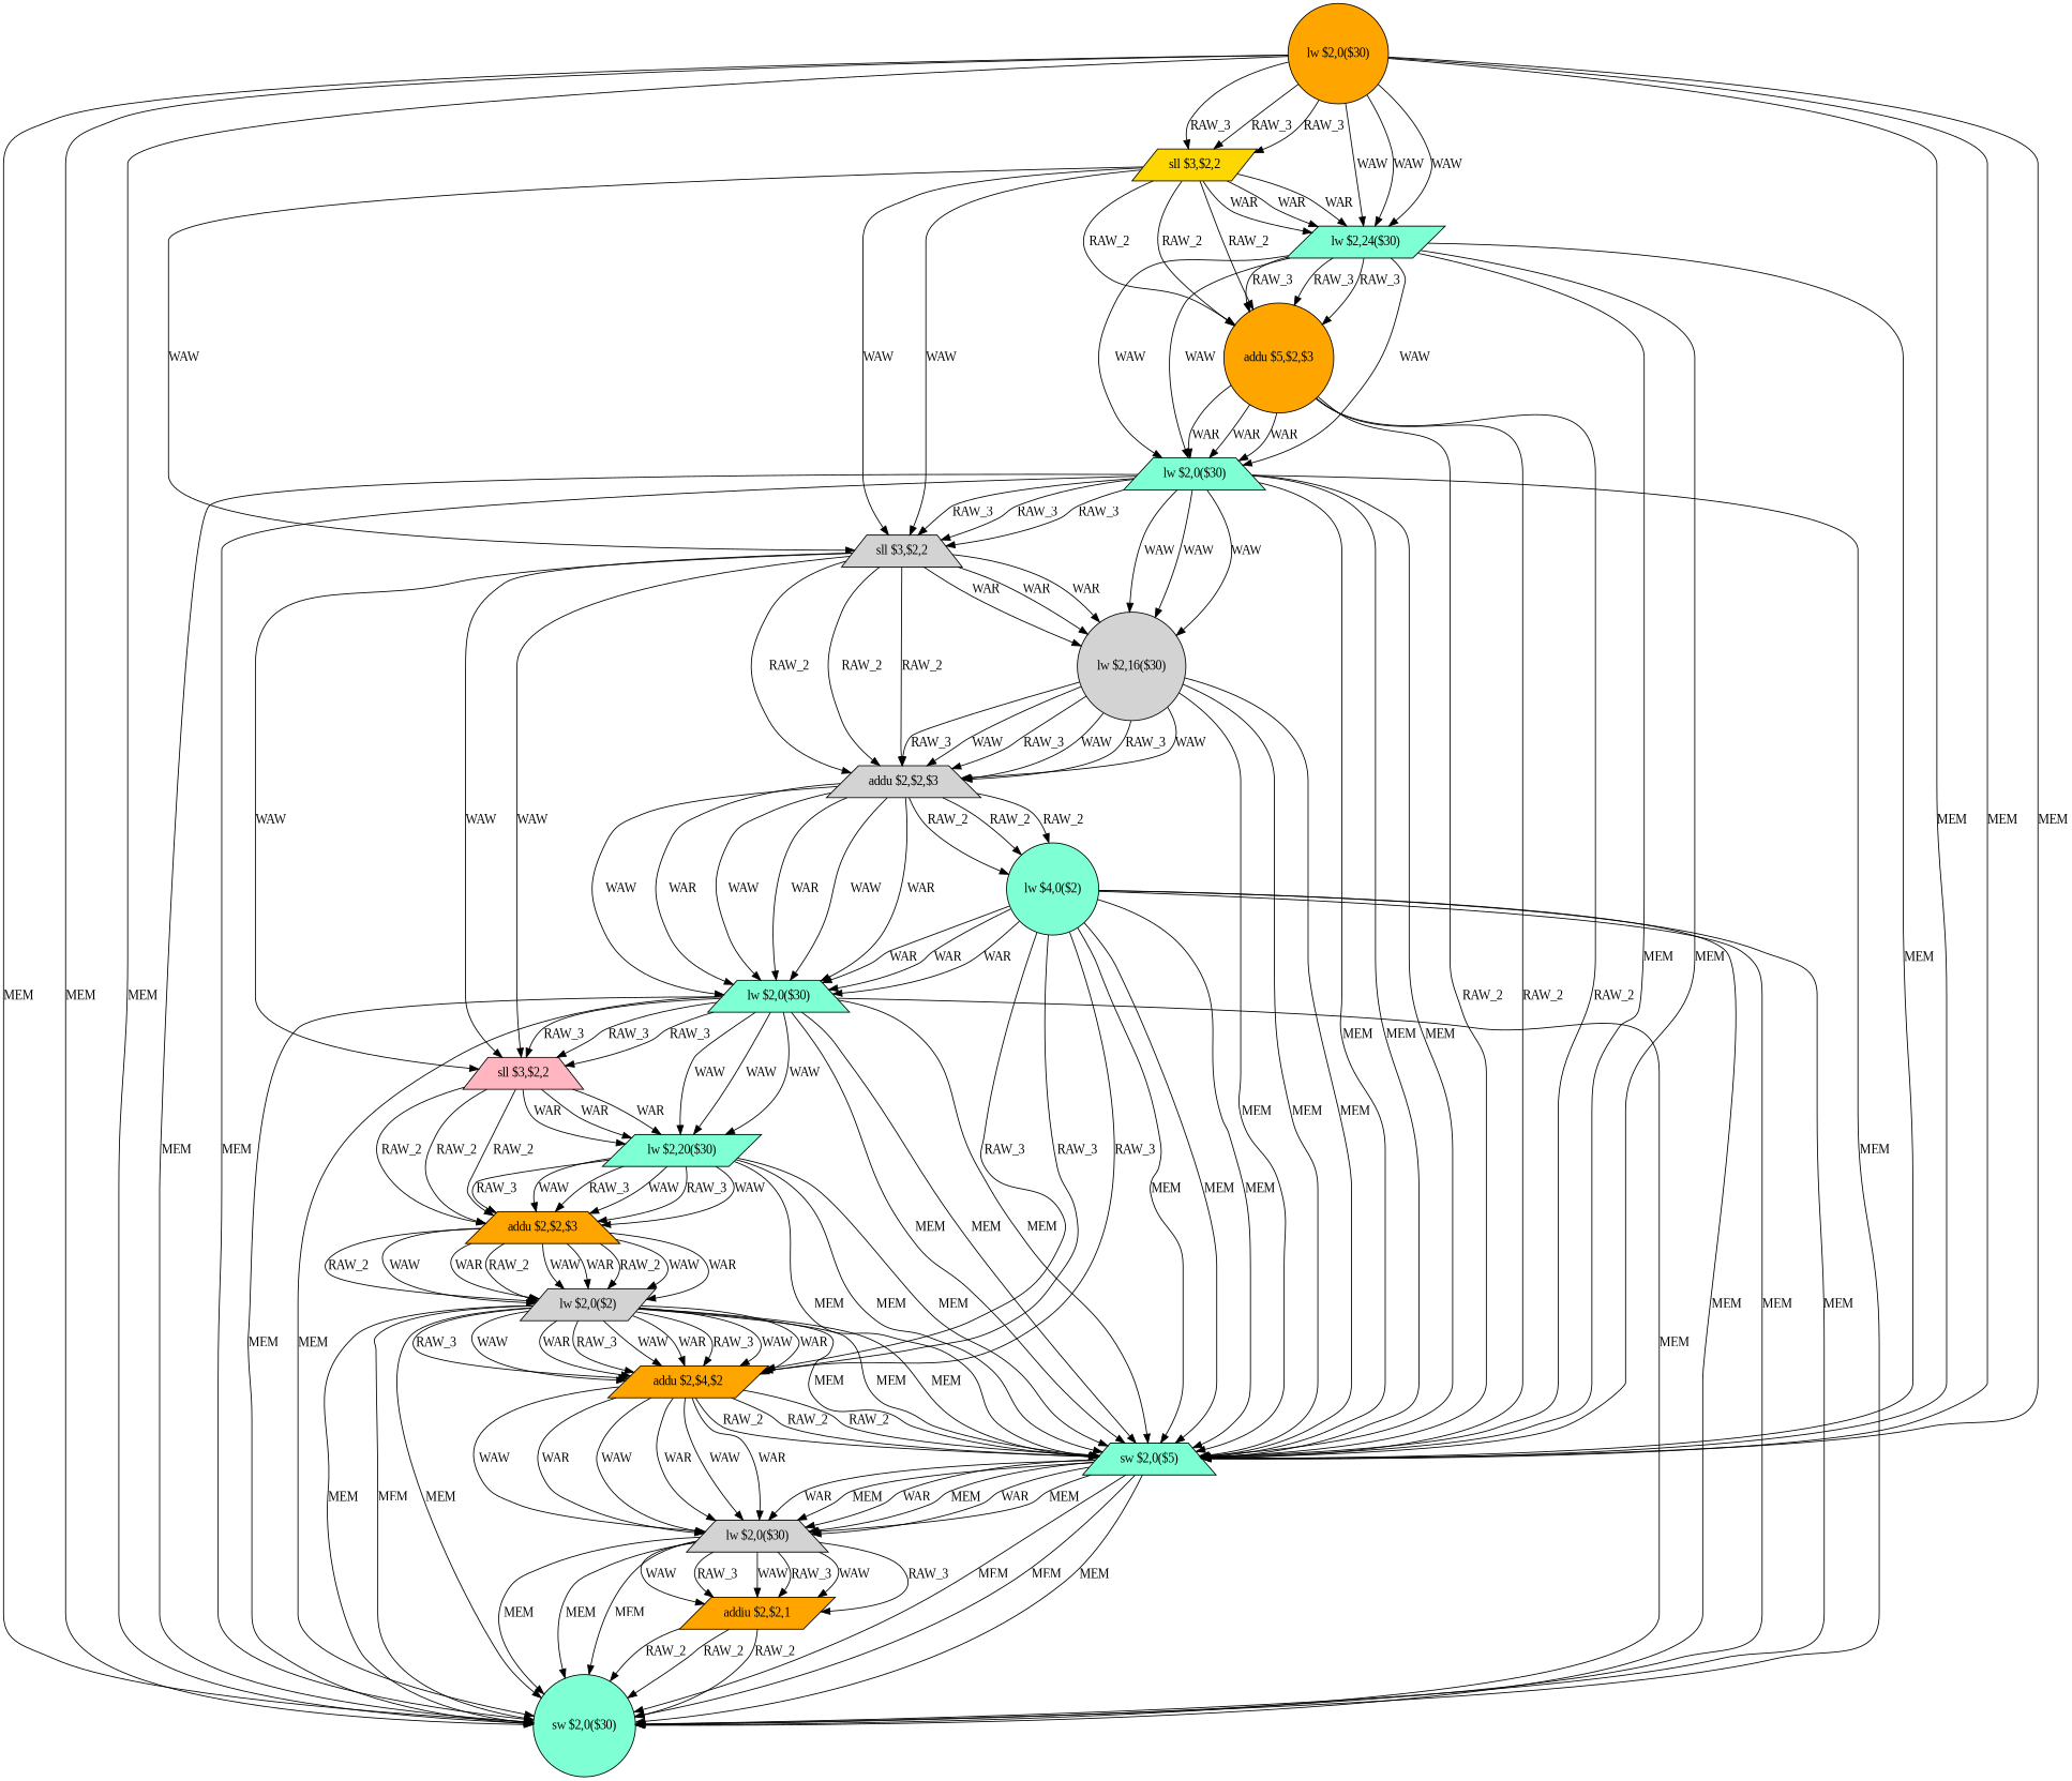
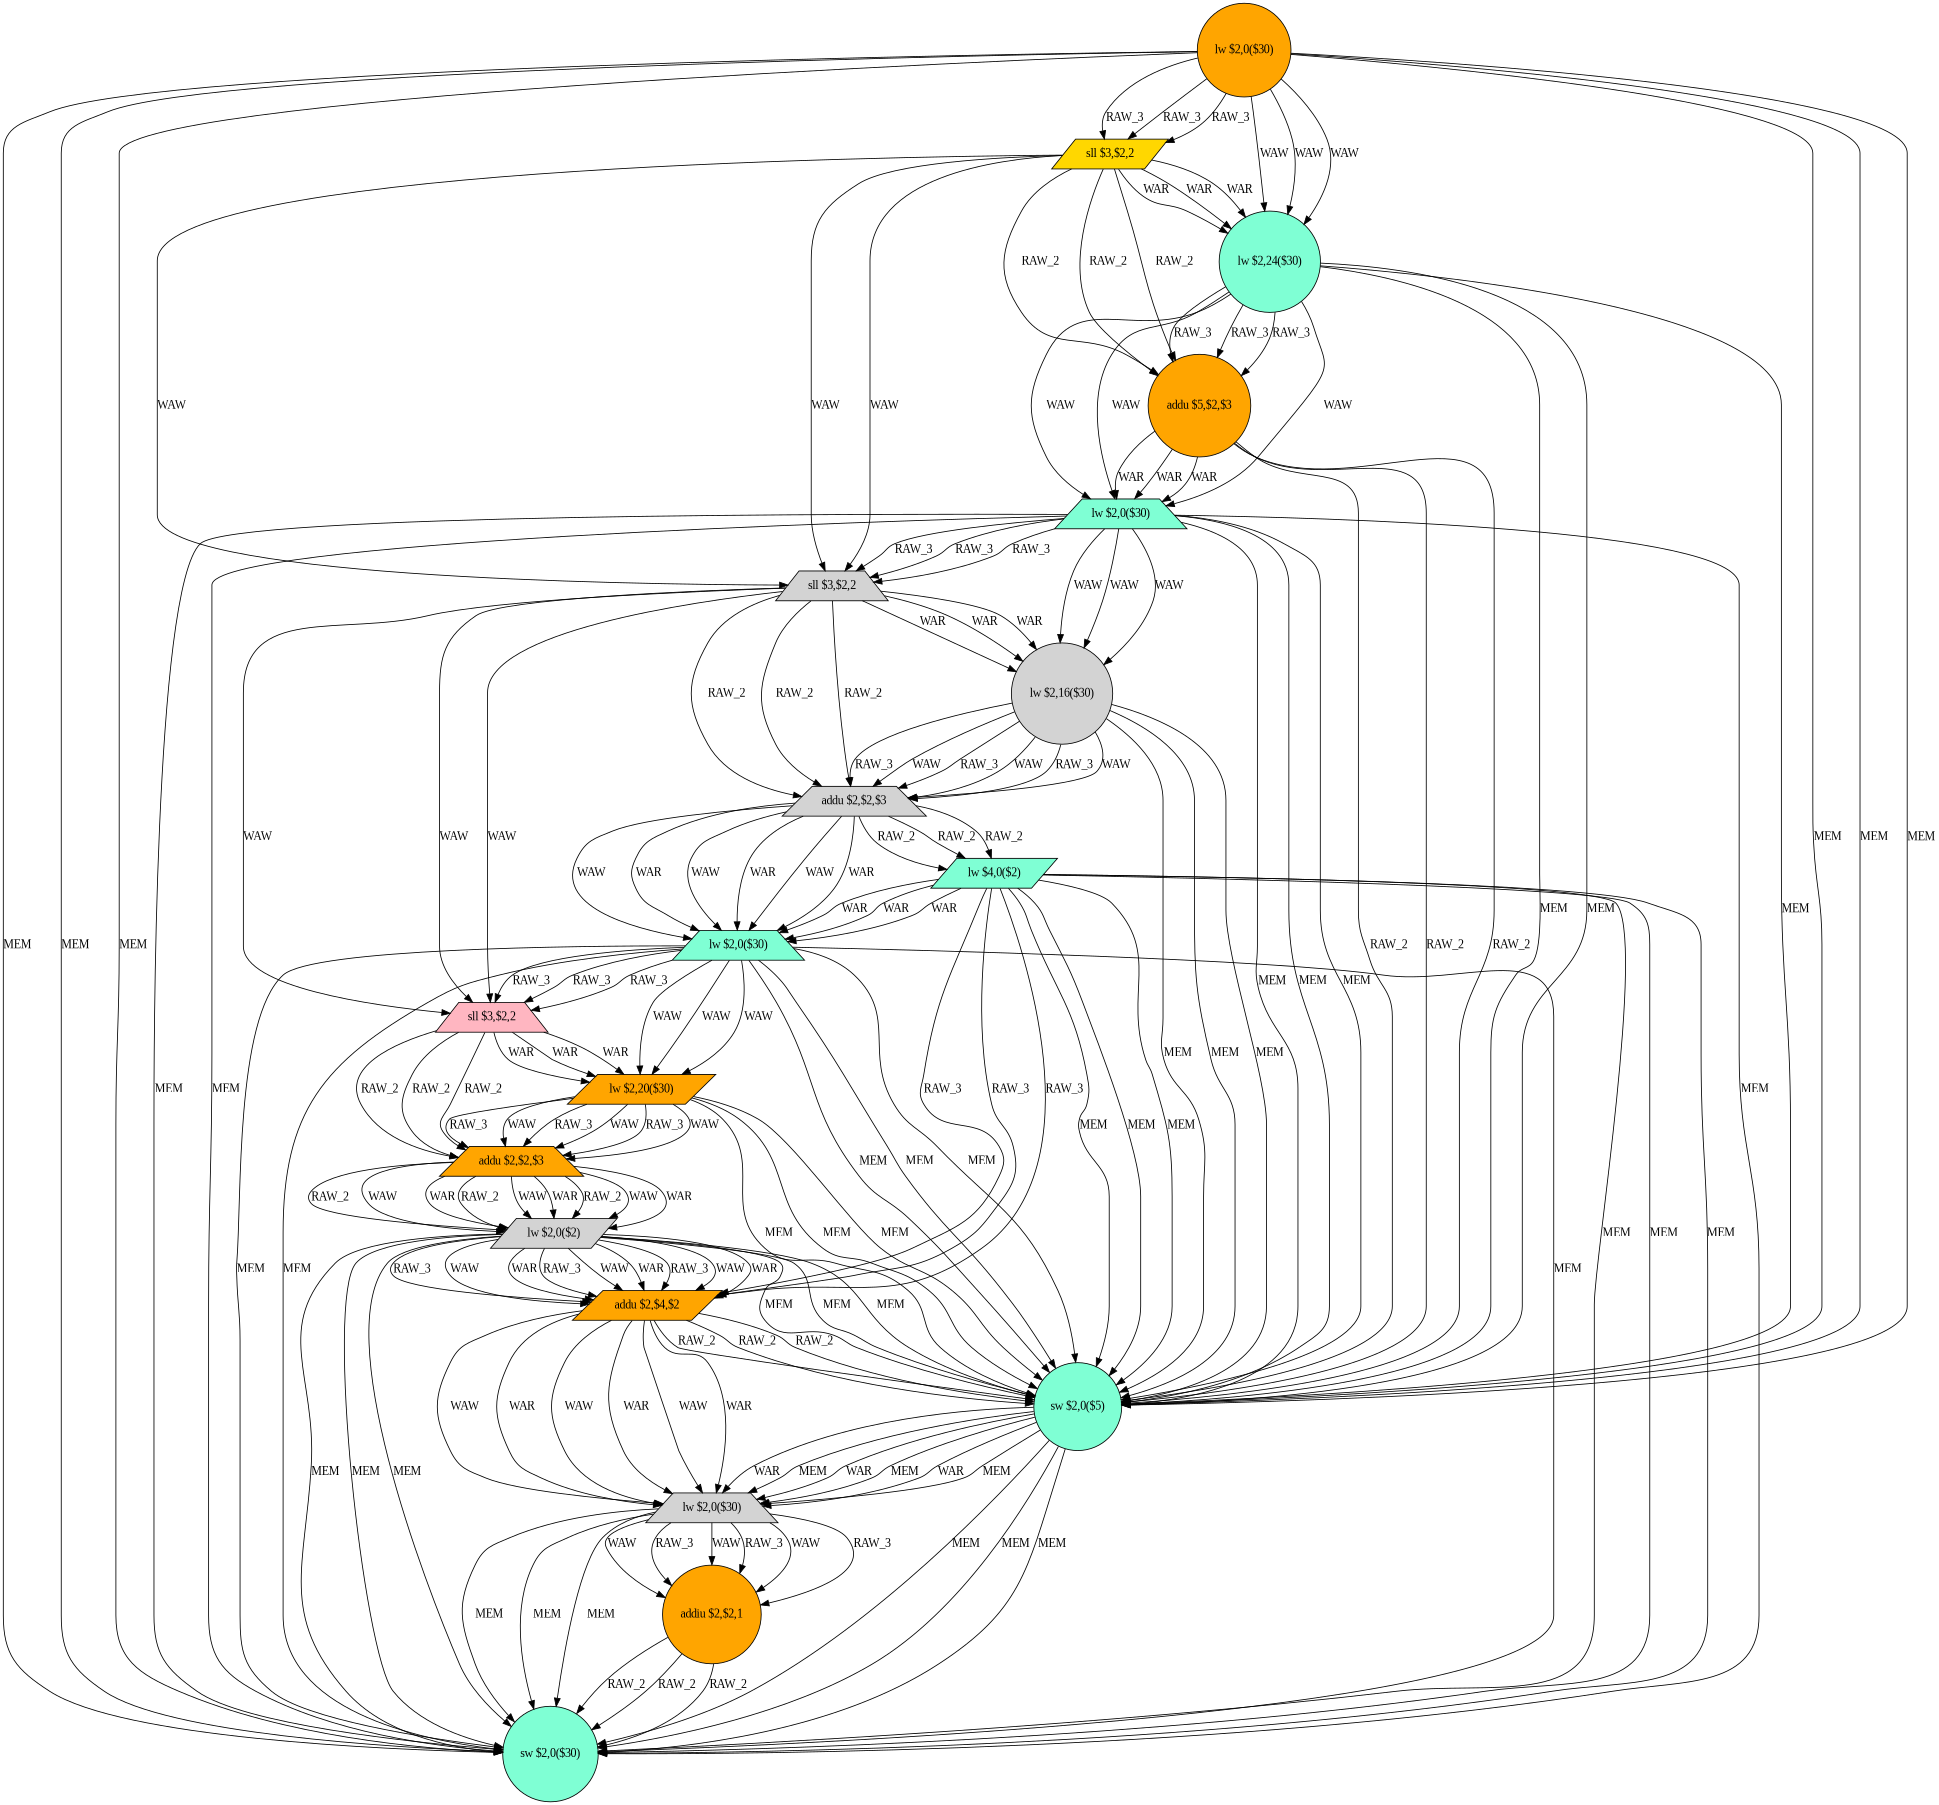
  digraph {
    fontname="Liberation Serif"
    node [fillcolor=aquamarine fontname="Liberation Serif" shape=trapezium style=filled]
    edge [fontname="Liberation Serif"]
    n1 [fillcolor=orange label="lw $2,0($30)" shape=circle]
    n2 [fillcolor=gold label="sll $3,$2,2" shape=parallelogram]
-   n3 [label="lw $2,24($30)" shape=parallelogram]
-   n4 [label="sw $2,0($5)"]
+   n3 [label="lw $2,24($30)" shape=circle]
+   n4 [label="sw $2,0($5)" shape=circle]
    n5 [label="sw $2,0($30)" shape=circle]
    n6 [fillcolor=orange label="addu $5,$2,$3" shape=circle]
    n7 [fillcolor=lightgrey label="sll $3,$2,2"]
    n8 [label="lw $2,0($30)"]
    n9 [fillcolor=lightgrey label="lw $2,0($30)"]
    n10 [fillcolor=lightgrey label="lw $2,16($30)" shape=circle]
    n11 [fillcolor=lightgrey label="addu $2,$2,$3"]
    n12 [fillcolor=lightpink label="sll $3,$2,2"]
-   n13 [fillcolor=orange label="addiu $2,$2,1" shape=parallelogram]
-   n14 [label="lw $4,0($2)" shape=circle]
+   n13 [fillcolor=orange label="addiu $2,$2,1" shape=circle]
+   n14 [label="lw $4,0($2)" shape=parallelogram]
    n15 [label="lw $2,0($30)"]
-   n16 [label="lw $2,20($30)" shape=parallelogram]
+   n16 [fillcolor=orange label="lw $2,20($30)" shape=parallelogram]
    n17 [fillcolor=orange label="addu $2,$2,$3"]
    n18 [fillcolor=orange label="addu $2,$4,$2" shape=parallelogram]
    n19 [fillcolor=lightgrey label="lw $2,0($2)" shape=parallelogram]
    n1 -> n2 [label=RAW_3]
    n1 -> n2 [label=RAW_3]
    n1 -> n2 [label=RAW_3]
    n1 -> n3 [label=WAW]
    n1 -> n3 [label=WAW]
    n1 -> n3 [label=WAW]
    n1 -> n4 [label=MEM]
    n1 -> n4 [label=MEM]
    n1 -> n4 [label=MEM]
    n1 -> n5 [label=MEM]
    n1 -> n5 [label=MEM]
    n1 -> n5 [label=MEM]
    n2 -> n3 [label=WAR]
    n2 -> n3 [label=WAR]
    n2 -> n3 [label=WAR]
    n2 -> n6 [label=RAW_2]
    n2 -> n6 [label=RAW_2]
    n2 -> n6 [label=RAW_2]
    n2 -> n7 [label=WAW]
    n2 -> n7 [label=WAW]
    n2 -> n7 [label=WAW]
    n3 -> n4 [label=MEM]
    n3 -> n4 [label=MEM]
    n3 -> n4 [label=MEM]
    n3 -> n6 [label=RAW_3]
    n3 -> n6 [label=RAW_3]
    n3 -> n6 [label=RAW_3]
    n3 -> n8 [label=WAW]
    n3 -> n8 [label=WAW]
    n3 -> n8 [label=WAW]
    n4 -> n5 [label=MEM]
    n4 -> n5 [label=MEM]
    n4 -> n5 [label=MEM]
    n4 -> n9 [label=WAR]
    n4 -> n9 [label=MEM]
    n4 -> n9 [label=WAR]
    n4 -> n9 [label=MEM]
    n4 -> n9 [label=WAR]
    n4 -> n9 [label=MEM]
    n6 -> n4 [label=RAW_2]
    n6 -> n4 [label=RAW_2]
    n6 -> n4 [label=RAW_2]
    n6 -> n8 [label=WAR]
    n6 -> n8 [label=WAR]
    n6 -> n8 [label=WAR]
    n7 -> n10 [label=WAR]
    n7 -> n10 [label=WAR]
    n7 -> n10 [label=WAR]
    n7 -> n11 [label=RAW_2]
    n7 -> n11 [label=RAW_2]
    n7 -> n11 [label=RAW_2]
    n7 -> n12 [label=WAW]
    n7 -> n12 [label=WAW]
    n7 -> n12 [label=WAW]
    n8 -> n4 [label=MEM]
    n8 -> n4 [label=MEM]
    n8 -> n4 [label=MEM]
    n8 -> n5 [label=MEM]
    n8 -> n5 [label=MEM]
    n8 -> n5 [label=MEM]
    n8 -> n7 [label=RAW_3]
    n8 -> n7 [label=RAW_3]
    n8 -> n7 [label=RAW_3]
    n8 -> n10 [label=WAW]
    n8 -> n10 [label=WAW]
    n8 -> n10 [label=WAW]
    n9 -> n5 [label=MEM]
    n9 -> n5 [label=MEM]
    n9 -> n5 [label=MEM]
    n9 -> n13 [label=RAW_3]
    n9 -> n13 [label=WAW]
    n9 -> n13 [label=RAW_3]
    n9 -> n13 [label=WAW]
    n9 -> n13 [label=RAW_3]
    n9 -> n13 [label=WAW]
    n10 -> n4 [label=MEM]
    n10 -> n4 [label=MEM]
    n10 -> n4 [label=MEM]
    n10 -> n11 [label=RAW_3]
    n10 -> n11 [label=WAW]
    n10 -> n11 [label=RAW_3]
    n10 -> n11 [label=WAW]
    n10 -> n11 [label=RAW_3]
    n10 -> n11 [label=WAW]
    n11 -> n14 [label=RAW_2]
    n11 -> n14 [label=RAW_2]
    n11 -> n14 [label=RAW_2]
    n11 -> n15 [label=WAW]
    n11 -> n15 [label=WAR]
    n11 -> n15 [label=WAW]
    n11 -> n15 [label=WAR]
    n11 -> n15 [label=WAW]
    n11 -> n15 [label=WAR]
    n12 -> n16 [label=WAR]
    n12 -> n16 [label=WAR]
    n12 -> n16 [label=WAR]
    n12 -> n17 [label=RAW_2]
    n12 -> n17 [label=RAW_2]
    n12 -> n17 [label=RAW_2]
    n13 -> n5 [label=RAW_2]
    n13 -> n5 [label=RAW_2]
    n13 -> n5 [label=RAW_2]
    n14 -> n4 [label=MEM]
    n14 -> n4 [label=MEM]
    n14 -> n4 [label=MEM]
    n14 -> n5 [label=MEM]
    n14 -> n5 [label=MEM]
    n14 -> n5 [label=MEM]
    n14 -> n15 [label=WAR]
    n14 -> n15 [label=WAR]
    n14 -> n15 [label=WAR]
    n14 -> n18 [label=RAW_3]
    n14 -> n18 [label=RAW_3]
    n14 -> n18 [label=RAW_3]
    n15 -> n4 [label=MEM]
    n15 -> n4 [label=MEM]
    n15 -> n4 [label=MEM]
    n15 -> n5 [label=MEM]
    n15 -> n5 [label=MEM]
    n15 -> n5 [label=MEM]
    n15 -> n12 [label=RAW_3]
    n15 -> n12 [label=RAW_3]
    n15 -> n12 [label=RAW_3]
    n15 -> n16 [label=WAW]
    n15 -> n16 [label=WAW]
    n15 -> n16 [label=WAW]
    n16 -> n4 [label=MEM]
    n16 -> n4 [label=MEM]
    n16 -> n4 [label=MEM]
    n16 -> n17 [label=RAW_3]
    n16 -> n17 [label=WAW]
    n16 -> n17 [label=RAW_3]
    n16 -> n17 [label=WAW]
    n16 -> n17 [label=RAW_3]
    n16 -> n17 [label=WAW]
    n17 -> n19 [label=RAW_2]
    n17 -> n19 [label=WAW]
    n17 -> n19 [label=WAR]
    n17 -> n19 [label=RAW_2]
    n17 -> n19 [label=WAW]
    n17 -> n19 [label=WAR]
    n17 -> n19 [label=RAW_2]
    n17 -> n19 [label=WAW]
    n17 -> n19 [label=WAR]
    n18 -> n4 [label=RAW_2]
    n18 -> n4 [label=RAW_2]
    n18 -> n4 [label=RAW_2]
    n18 -> n9 [label=WAW]
    n18 -> n9 [label=WAR]
    n18 -> n9 [label=WAW]
    n18 -> n9 [label=WAR]
    n18 -> n9 [label=WAW]
    n18 -> n9 [label=WAR]
    n19 -> n4 [label=MEM]
    n19 -> n4 [label=MEM]
    n19 -> n4 [label=MEM]
    n19 -> n5 [label=MEM]
    n19 -> n5 [label=MEM]
    n19 -> n5 [label=MEM]
    n19 -> n18 [label=RAW_3]
    n19 -> n18 [label=WAW]
    n19 -> n18 [label=WAR]
    n19 -> n18 [label=RAW_3]
    n19 -> n18 [label=WAW]
    n19 -> n18 [label=WAR]
    n19 -> n18 [label=RAW_3]
    n19 -> n18 [label=WAW]
    n19 -> n18 [label=WAR]
  }
